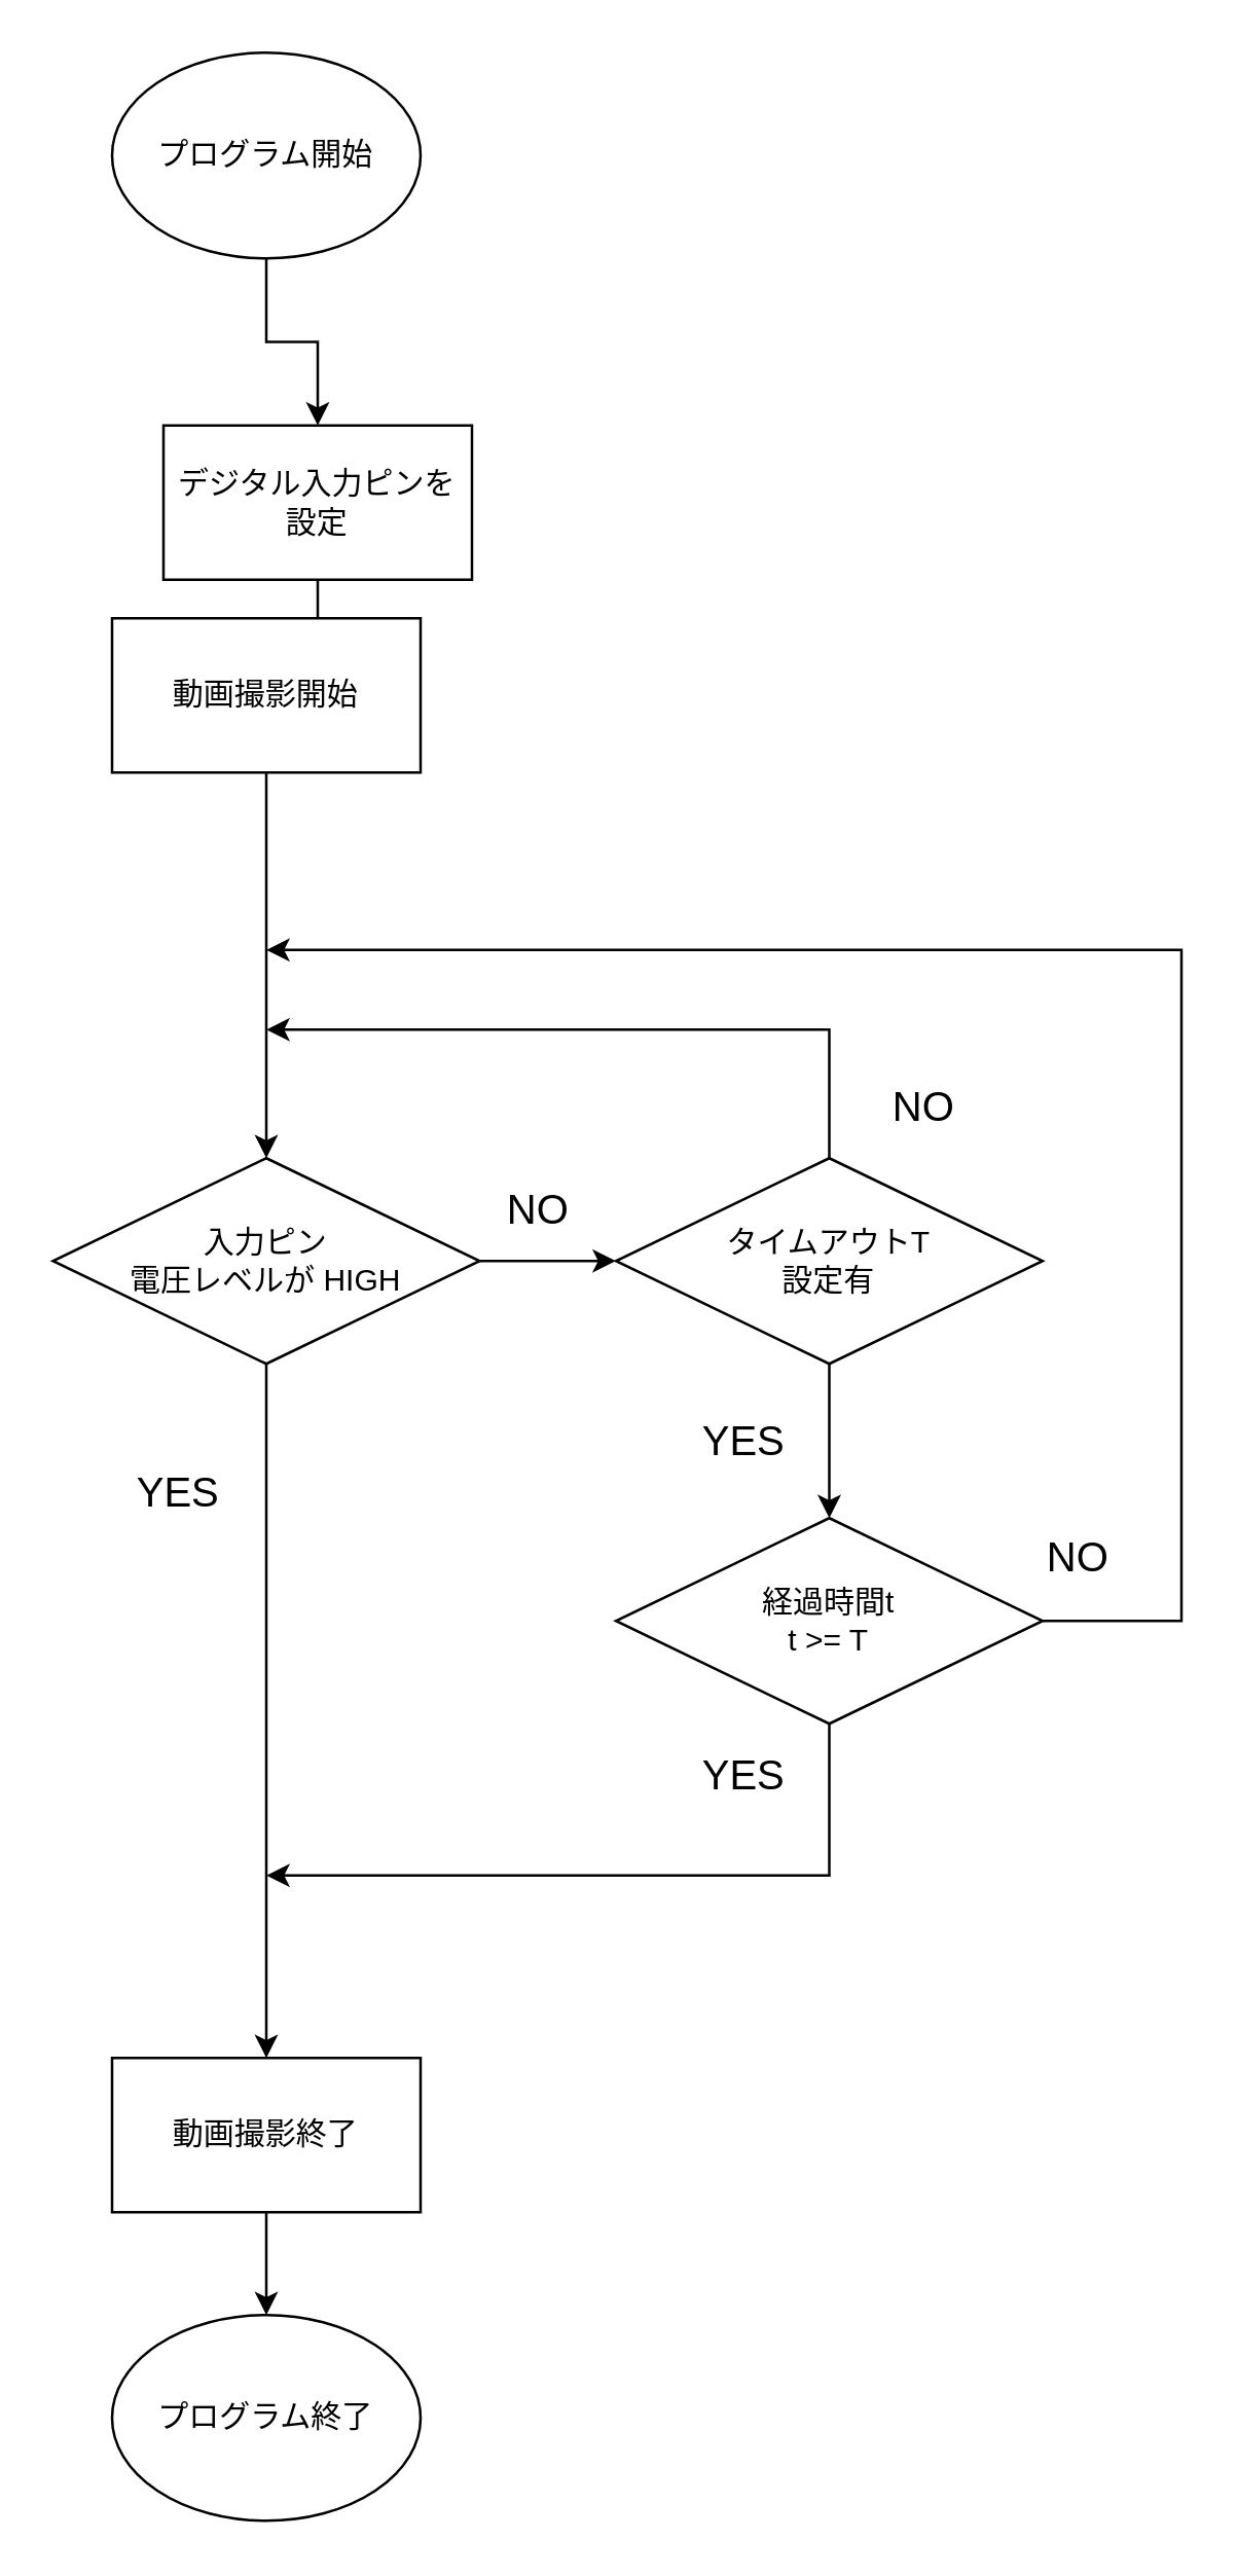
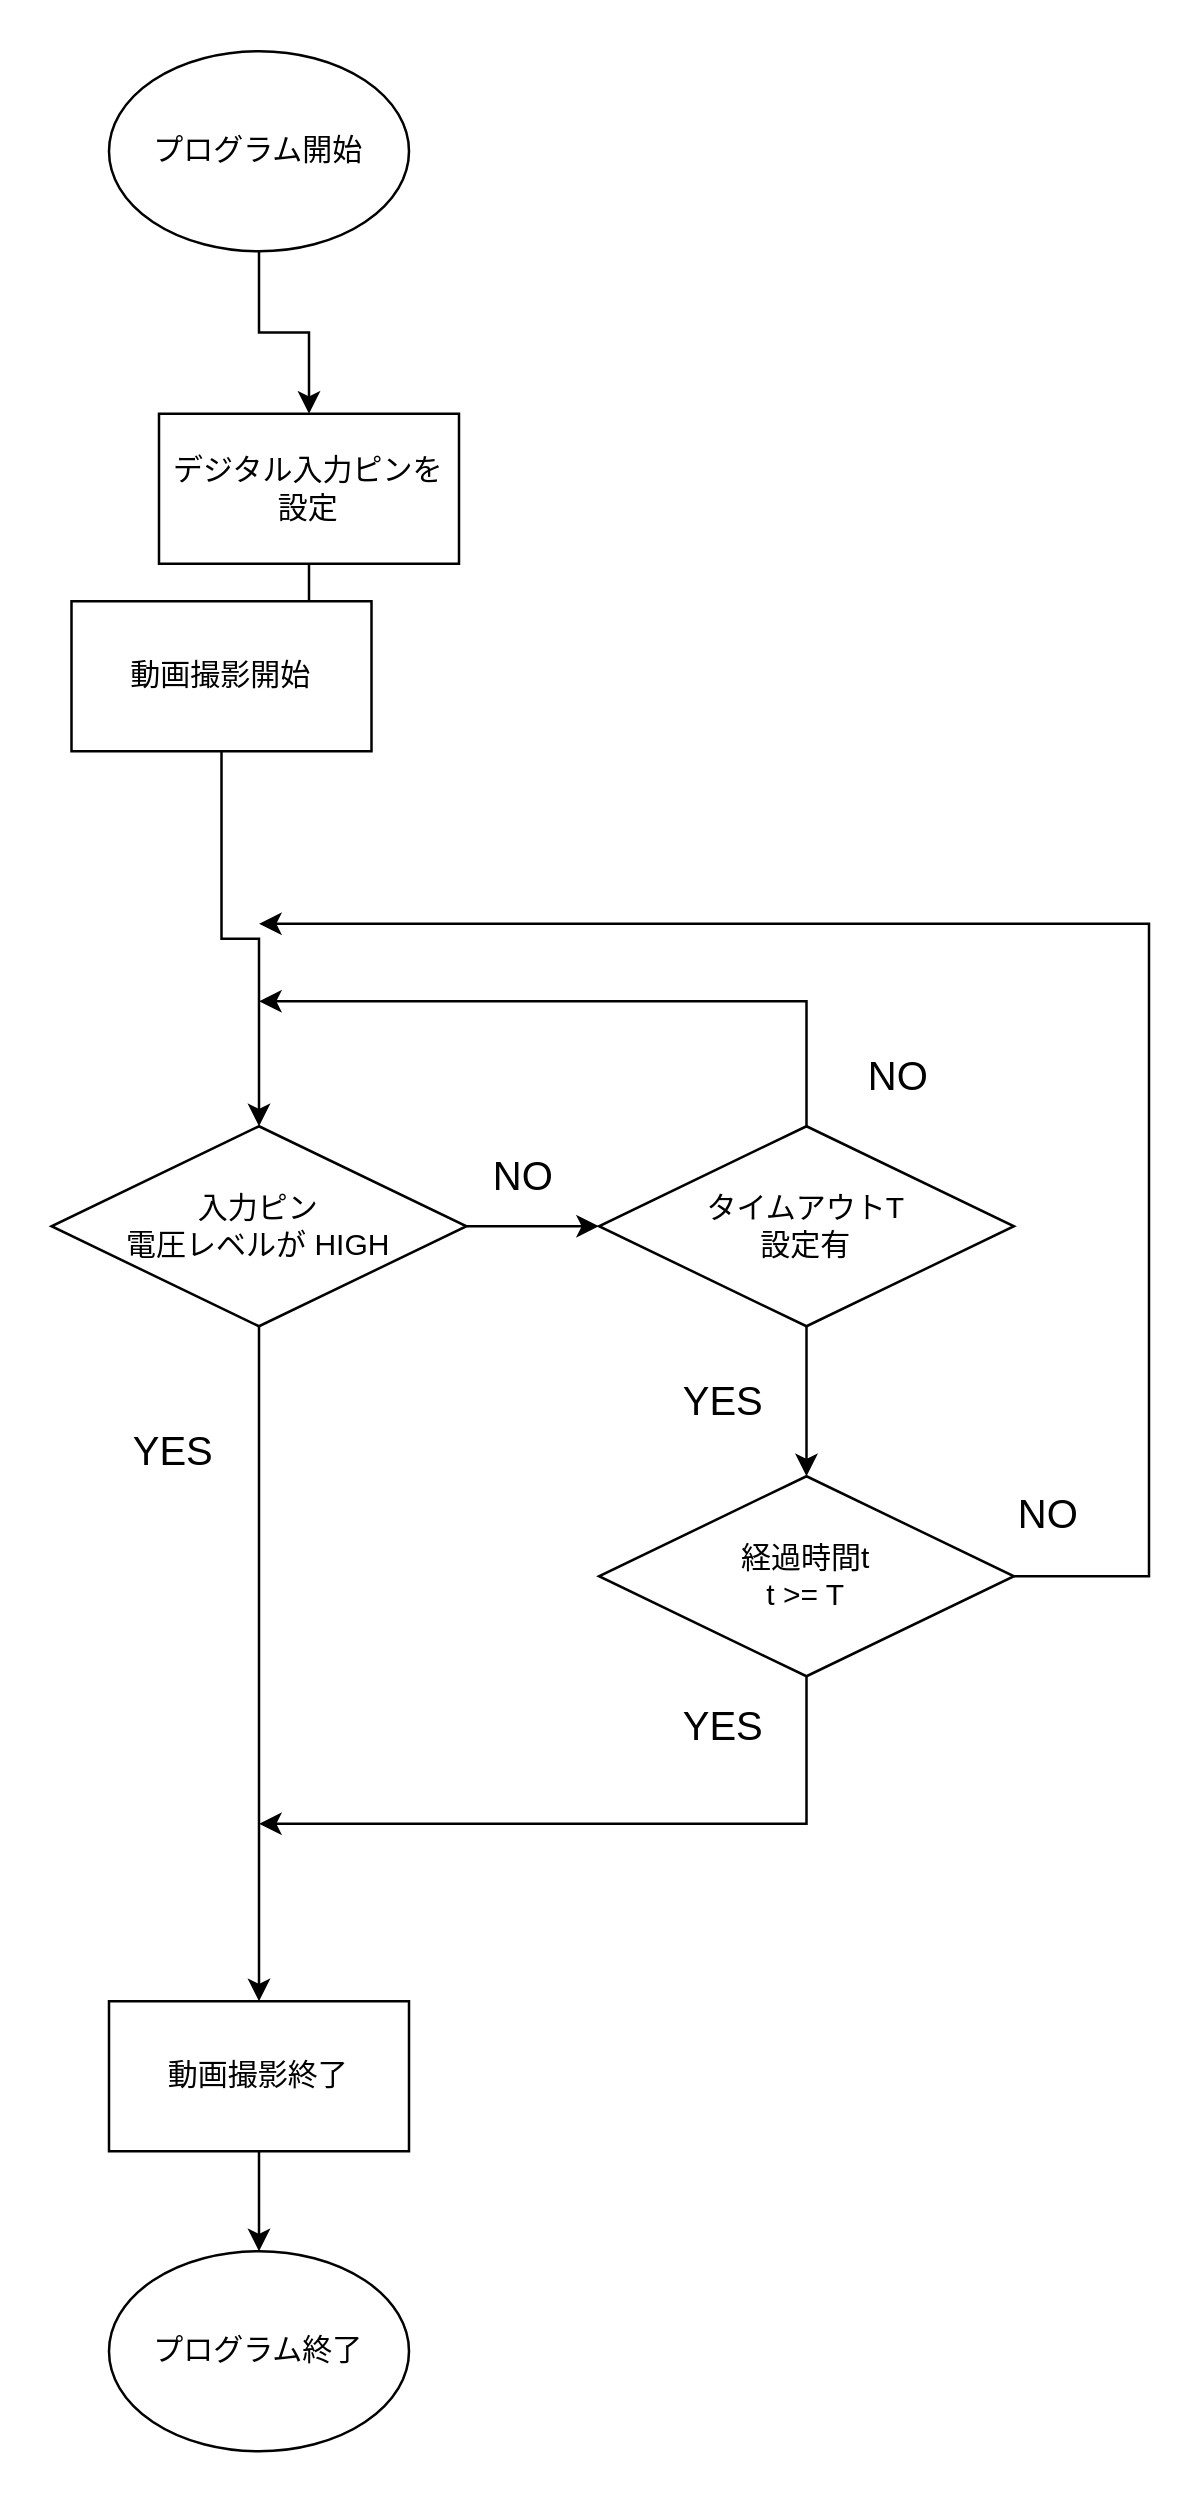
  <mxCell id="0" />
  <mxCell id="1" parent="0" />
  <mxCell id="2" value="" style="edgeStyle=orthogonalEdgeStyle;rounded=0;orthogonalLoop=1;jettySize=auto;html=1;" edge="1" parent="1" source="3" target="5"><mxGeometry relative="1" as="geometry" /></mxCell>
  <mxCell id="3" value="デジタル入力ピンを設定" style="rounded=0;whiteSpace=wrap;html=1;" vertex="1" parent="1"><mxGeometry x="63" y="165" width="120" height="60" as="geometry" /></mxCell>
  <mxCell id="4" value="" style="edgeStyle=orthogonalEdgeStyle;rounded=0;orthogonalLoop=1;jettySize=auto;html=1;" edge="1" parent="1" source="5" target="9"><mxGeometry relative="1" as="geometry" /></mxCell>
- <mxCell id="5" value="動画撮影開始" style="rounded=0;whiteSpace=wrap;html=1;" vertex="1" parent="1"><mxGeometry x="43" y="240" width="120" height="60" as="geometry" /></mxCell>
+ <mxCell id="5" value="動画撮影開始" style="rounded=0;whiteSpace=wrap;html=1;" vertex="1" parent="1"><mxGeometry x="28" y="240" width="120" height="60" as="geometry" /></mxCell>
  <mxCell id="6" value="" style="edgeStyle=orthogonalEdgeStyle;rounded=0;orthogonalLoop=1;jettySize=auto;html=1;" edge="1" parent="1" source="19" target="3"><mxGeometry relative="1" as="geometry"><mxPoint x="103" y="100" as="sourcePoint" /></mxGeometry></mxCell>
  <mxCell id="7" value="" style="edgeStyle=orthogonalEdgeStyle;rounded=0;orthogonalLoop=1;jettySize=auto;html=1;" edge="1" parent="1" source="9" target="12"><mxGeometry relative="1" as="geometry" /></mxCell>
  <mxCell id="8" value="" style="edgeStyle=orthogonalEdgeStyle;rounded=0;orthogonalLoop=1;jettySize=auto;html=1;" edge="1" parent="1" source="9" target="17"><mxGeometry relative="1" as="geometry" /></mxCell>
  <mxCell id="9" value="入力ピン&lt;br&gt;電圧レベルが HIGH" style="rhombus;whiteSpace=wrap;html=1;" vertex="1" parent="1"><mxGeometry x="20" y="450" width="166" height="80" as="geometry" /></mxCell>
  <mxCell id="10" style="edgeStyle=orthogonalEdgeStyle;rounded=0;orthogonalLoop=1;jettySize=auto;html=1;" edge="1" parent="1" source="12"><mxGeometry relative="1" as="geometry"><mxPoint x="103" y="400" as="targetPoint" /><Array as="points"><mxPoint x="322" y="400" /><mxPoint x="103" y="400" /></Array></mxGeometry></mxCell>
  <mxCell id="11" style="edgeStyle=orthogonalEdgeStyle;rounded=0;orthogonalLoop=1;jettySize=auto;html=1;" edge="1" parent="1" source="12" target="15"><mxGeometry relative="1" as="geometry" /></mxCell>
  <mxCell id="12" value="タイムアウトT&lt;br&gt;設定有" style="rhombus;whiteSpace=wrap;html=1;" vertex="1" parent="1"><mxGeometry x="239" y="450" width="166" height="80" as="geometry" /></mxCell>
  <mxCell id="13" style="edgeStyle=orthogonalEdgeStyle;rounded=0;orthogonalLoop=1;jettySize=auto;html=1;" edge="1" parent="1" source="15"><mxGeometry relative="1" as="geometry"><mxPoint x="103" y="369" as="targetPoint" /><Array as="points"><mxPoint x="459" y="630" /><mxPoint x="459" y="369" /></Array></mxGeometry></mxCell>
  <mxCell id="14" style="edgeStyle=orthogonalEdgeStyle;rounded=0;orthogonalLoop=1;jettySize=auto;html=1;" edge="1" parent="1" source="15"><mxGeometry relative="1" as="geometry"><mxPoint x="103" y="729" as="targetPoint" /><Array as="points"><mxPoint x="322" y="729" /></Array></mxGeometry></mxCell>
  <mxCell id="15" value="経過時間t&lt;br&gt;t &amp;gt;= T" style="rhombus;whiteSpace=wrap;html=1;" vertex="1" parent="1"><mxGeometry x="239" y="590" width="166" height="80" as="geometry" /></mxCell>
  <mxCell id="16" value="" style="edgeStyle=orthogonalEdgeStyle;rounded=0;orthogonalLoop=1;jettySize=auto;html=1;" edge="1" parent="1" source="17" target="18"><mxGeometry relative="1" as="geometry" /></mxCell>
  <mxCell id="17" value="動画撮影終了" style="whiteSpace=wrap;html=1;" vertex="1" parent="1"><mxGeometry x="43" y="800" width="120" height="60" as="geometry" /></mxCell>
  <mxCell id="18" value="プログラム終了" style="ellipse;whiteSpace=wrap;html=1;" vertex="1" parent="1"><mxGeometry x="43" y="900" width="120" height="80" as="geometry" /></mxCell>
  <mxCell id="19" value="プログラム開始" style="ellipse;whiteSpace=wrap;html=1;" vertex="1" parent="1"><mxGeometry x="43" y="20" width="120" height="80" as="geometry" /></mxCell>
  <mxCell id="20" value="YES" style="text;html=1;strokeColor=none;fillColor=none;align=center;verticalAlign=middle;whiteSpace=wrap;rounded=0;fontSize=16;" vertex="1" parent="1"><mxGeometry x="49" y="570" width="40" height="20" as="geometry" /></mxCell>
  <mxCell id="21" value="NO" style="text;html=1;strokeColor=none;fillColor=none;align=center;verticalAlign=middle;whiteSpace=wrap;rounded=0;fontSize=16;" vertex="1" parent="1"><mxGeometry x="189" y="460" width="40" height="20" as="geometry" /></mxCell>
  <mxCell id="22" value="YES" style="text;html=1;strokeColor=none;fillColor=none;align=center;verticalAlign=middle;whiteSpace=wrap;rounded=0;fontSize=16;" vertex="1" parent="1"><mxGeometry x="269" y="550" width="40" height="20" as="geometry" /></mxCell>
  <mxCell id="23" value="NO" style="text;html=1;strokeColor=none;fillColor=none;align=center;verticalAlign=middle;whiteSpace=wrap;rounded=0;fontSize=16;" vertex="1" parent="1"><mxGeometry x="339" y="420" width="40" height="20" as="geometry" /></mxCell>
  <mxCell id="24" value="YES" style="text;html=1;strokeColor=none;fillColor=none;align=center;verticalAlign=middle;whiteSpace=wrap;rounded=0;fontSize=16;" vertex="1" parent="1"><mxGeometry x="269" y="680" width="40" height="20" as="geometry" /></mxCell>
  <mxCell id="25" value="NO" style="text;html=1;strokeColor=none;fillColor=none;align=center;verticalAlign=middle;whiteSpace=wrap;rounded=0;fontSize=16;" vertex="1" parent="1"><mxGeometry x="399" y="595" width="40" height="20" as="geometry" /></mxCell>
